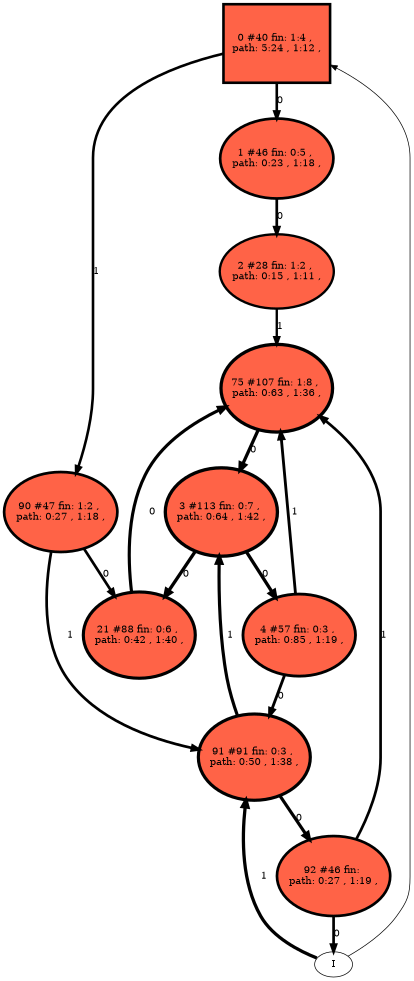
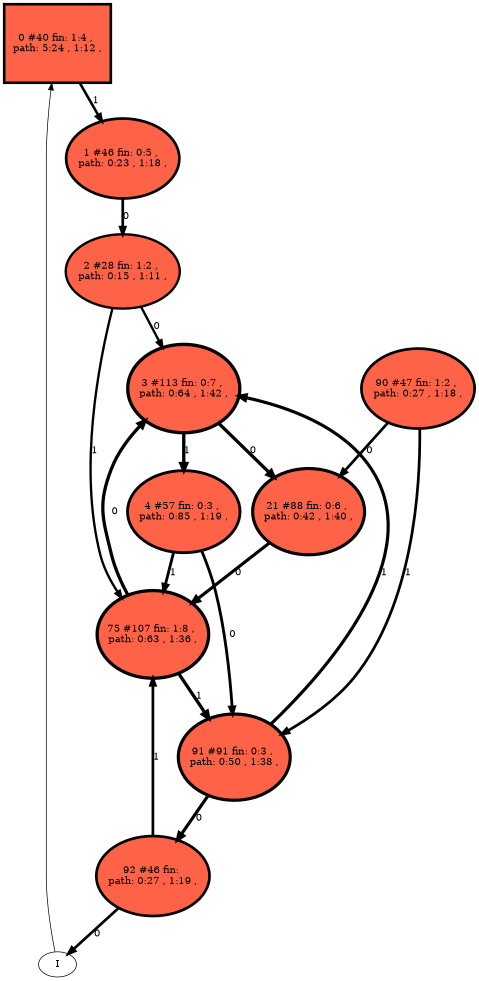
  digraph {
    node [fillcolor=tomato penwidth=3.85015 style=filled]
    edge [penwidth=3.85015]
    n1 [height=1.55045 label="0 #40 fin: 1:4 , \n path: 5:24 , 1:12 , " penwidth=3.71357 shape=box width=1.55045]
    n2 [height=1.57901 label="1 #46 fin: 0:5 , \n path: 0:23 , 1:18 , " width=1.57901]
    n3 [height=1.58334 label="90 #47 fin: 1:2 , \n path: 0:27 , 1:18 , " penwidth=3.8712 width=1.58334]
    n4 [height=1.47414 label="2 #28 fin: 1:2 , \n path: 0:15 , 1:11 , " penwidth=3.3673 width=1.47414]
    n5 [height=1.70268 label="21 #88 fin: 0:6 , \n path: 0:42 , 1:40 , " penwidth=4.48864 width=1.70268]
    n6 [height=1.7087 label="91 #91 fin: 0:3 , \n path: 0:50 , 1:38 , " penwidth=4.52179 width=1.7087]
    I [fillcolor="" penwidth="" style=""]
    n8 [height=1.7468 label="3 #113 fin: 0:7 , \n path: 0:64 , 1:42 , " penwidth=4.7362 width=1.7468]
    n9 [height=1.73733 label="75 #107 fin: 1:8 , \n path: 0:63 , 1:36 , " penwidth=4.68213 width=1.73733]
    n10 [height=1.57901 label="92 #46 fin: \n path: 0:27 , 1:19 , " width=1.57901]
    n11 [height=1.62145 label="4 #57 fin: 0:3 , \n path: 0:85 , 1:19 , " penwidth=4.06044 width=1.62145]
-   n1 -> n2 [label="0 " penwidth=3.71357]
-   n1 -> n3 [label="1 " penwidth=3.71357]
+   n1 -> n2 [label="1 " penwidth=3.71357]
    n2 -> n4 [label="0 "]
    n3 -> n5 [label="0 " penwidth=3.8712]
    n3 -> n6 [label="1 " penwidth=3.8712]
+   n4 -> n8 [label="0 " penwidth=3.3673]
    n4 -> n9 [label="1 " penwidth=3.3673]
    n5 -> n9 [label="0 " penwidth=4.48864]
    n6 -> n8 [label="1 " penwidth=4.52179]
    n6 -> n10 [label="0 " penwidth=4.52179]
    I -> n1 [penwidth=""]
    n8 -> n5 [label="0 " penwidth=4.7362]
-   n8 -> n11 [label="0 " penwidth=4.7362]
-   I -> n6 [label="1 " penwidth=4.68213]
+   n8 -> n11 [label="1 " penwidth=4.7362]
+   n9 -> n6 [label="1 " penwidth=4.68213]
    n9 -> n8 [label="0 " penwidth=4.68213]
    n10 -> I [label="0 "]
    n10 -> n9 [label="1 "]
    n11 -> n6 [label="0 " penwidth=4.06044]
    n11 -> n9 [label="1 " penwidth=4.06044]
  }
